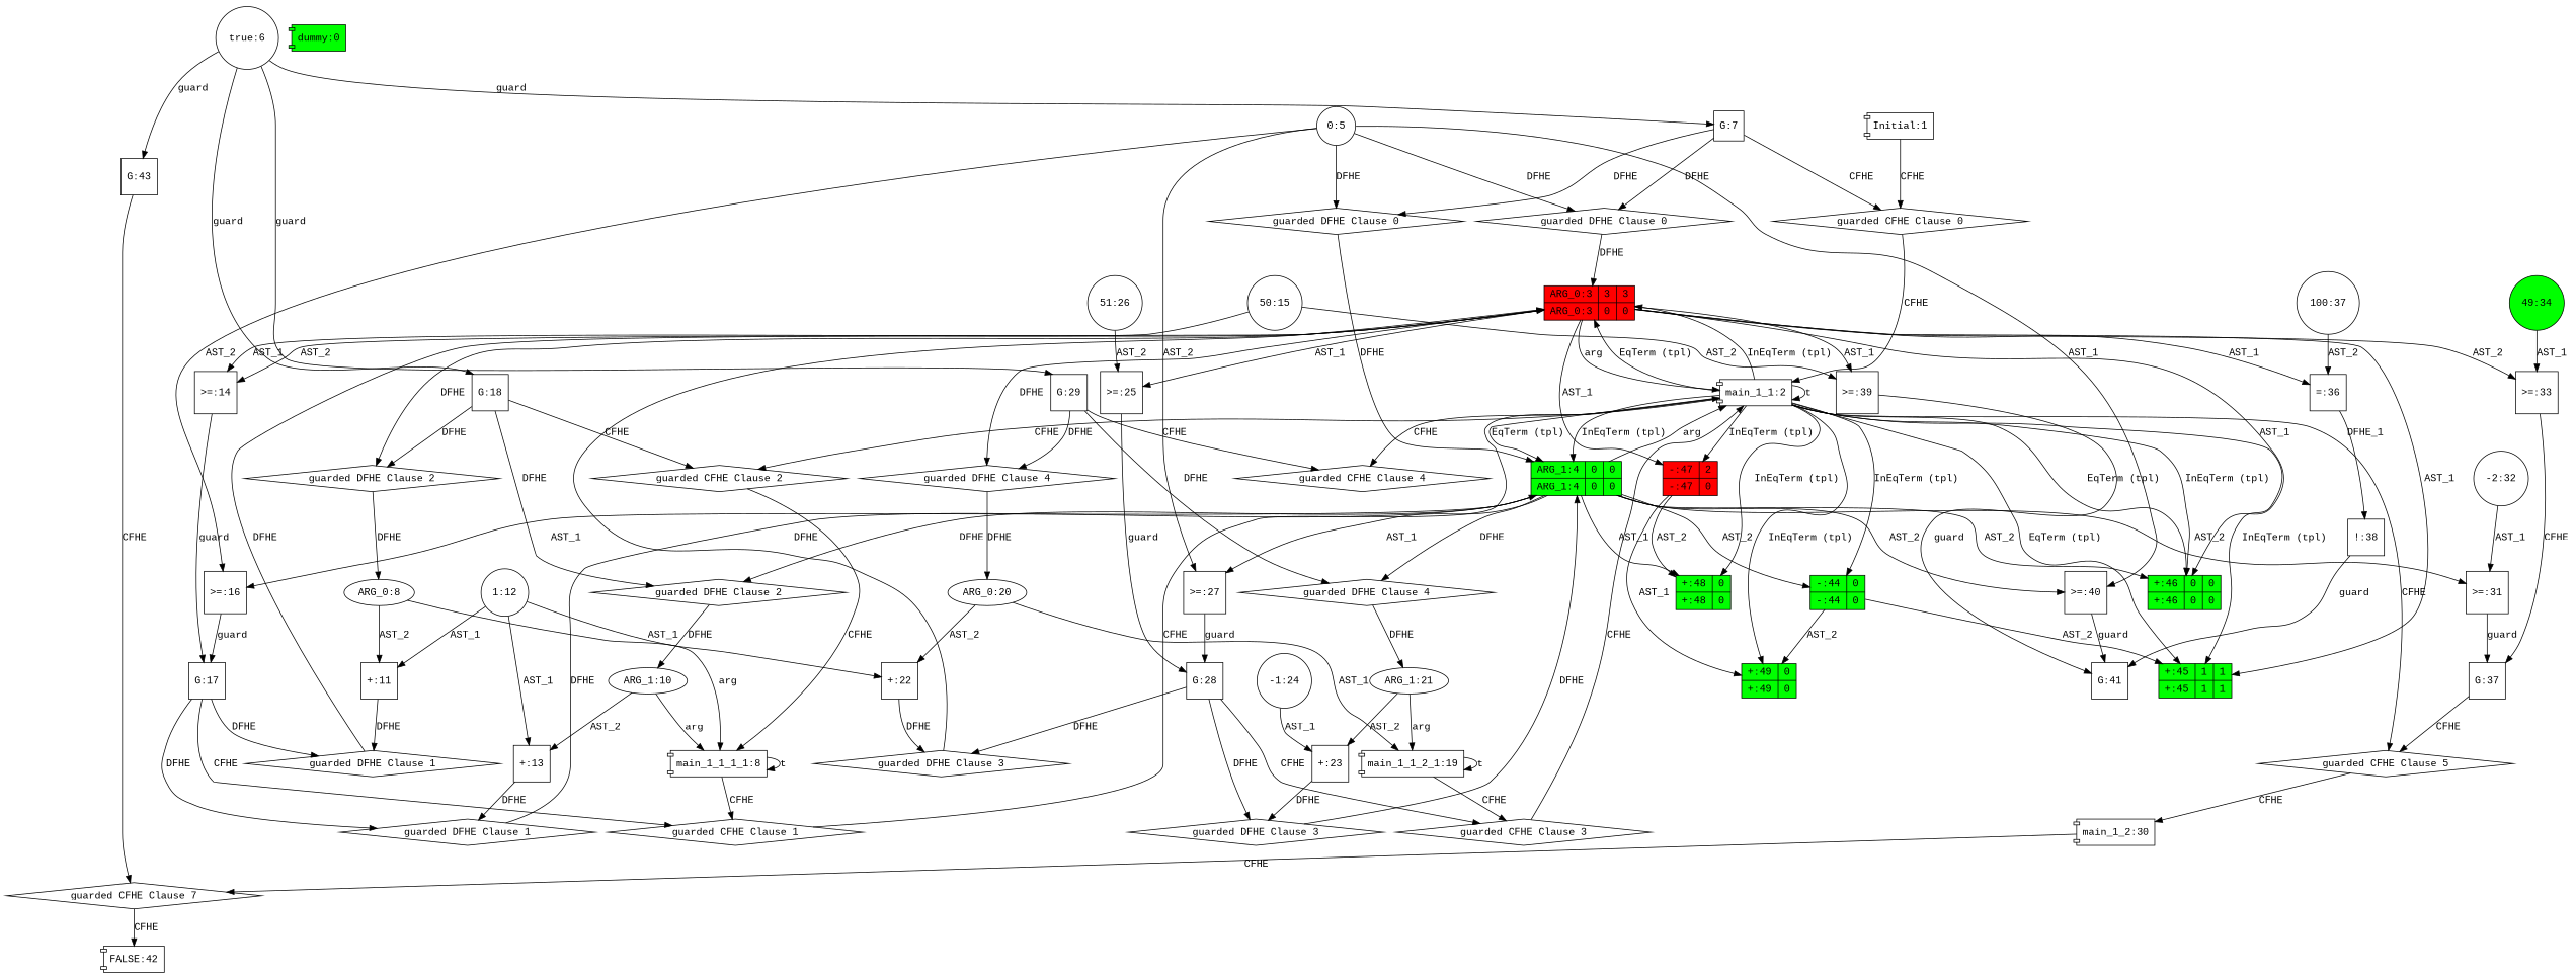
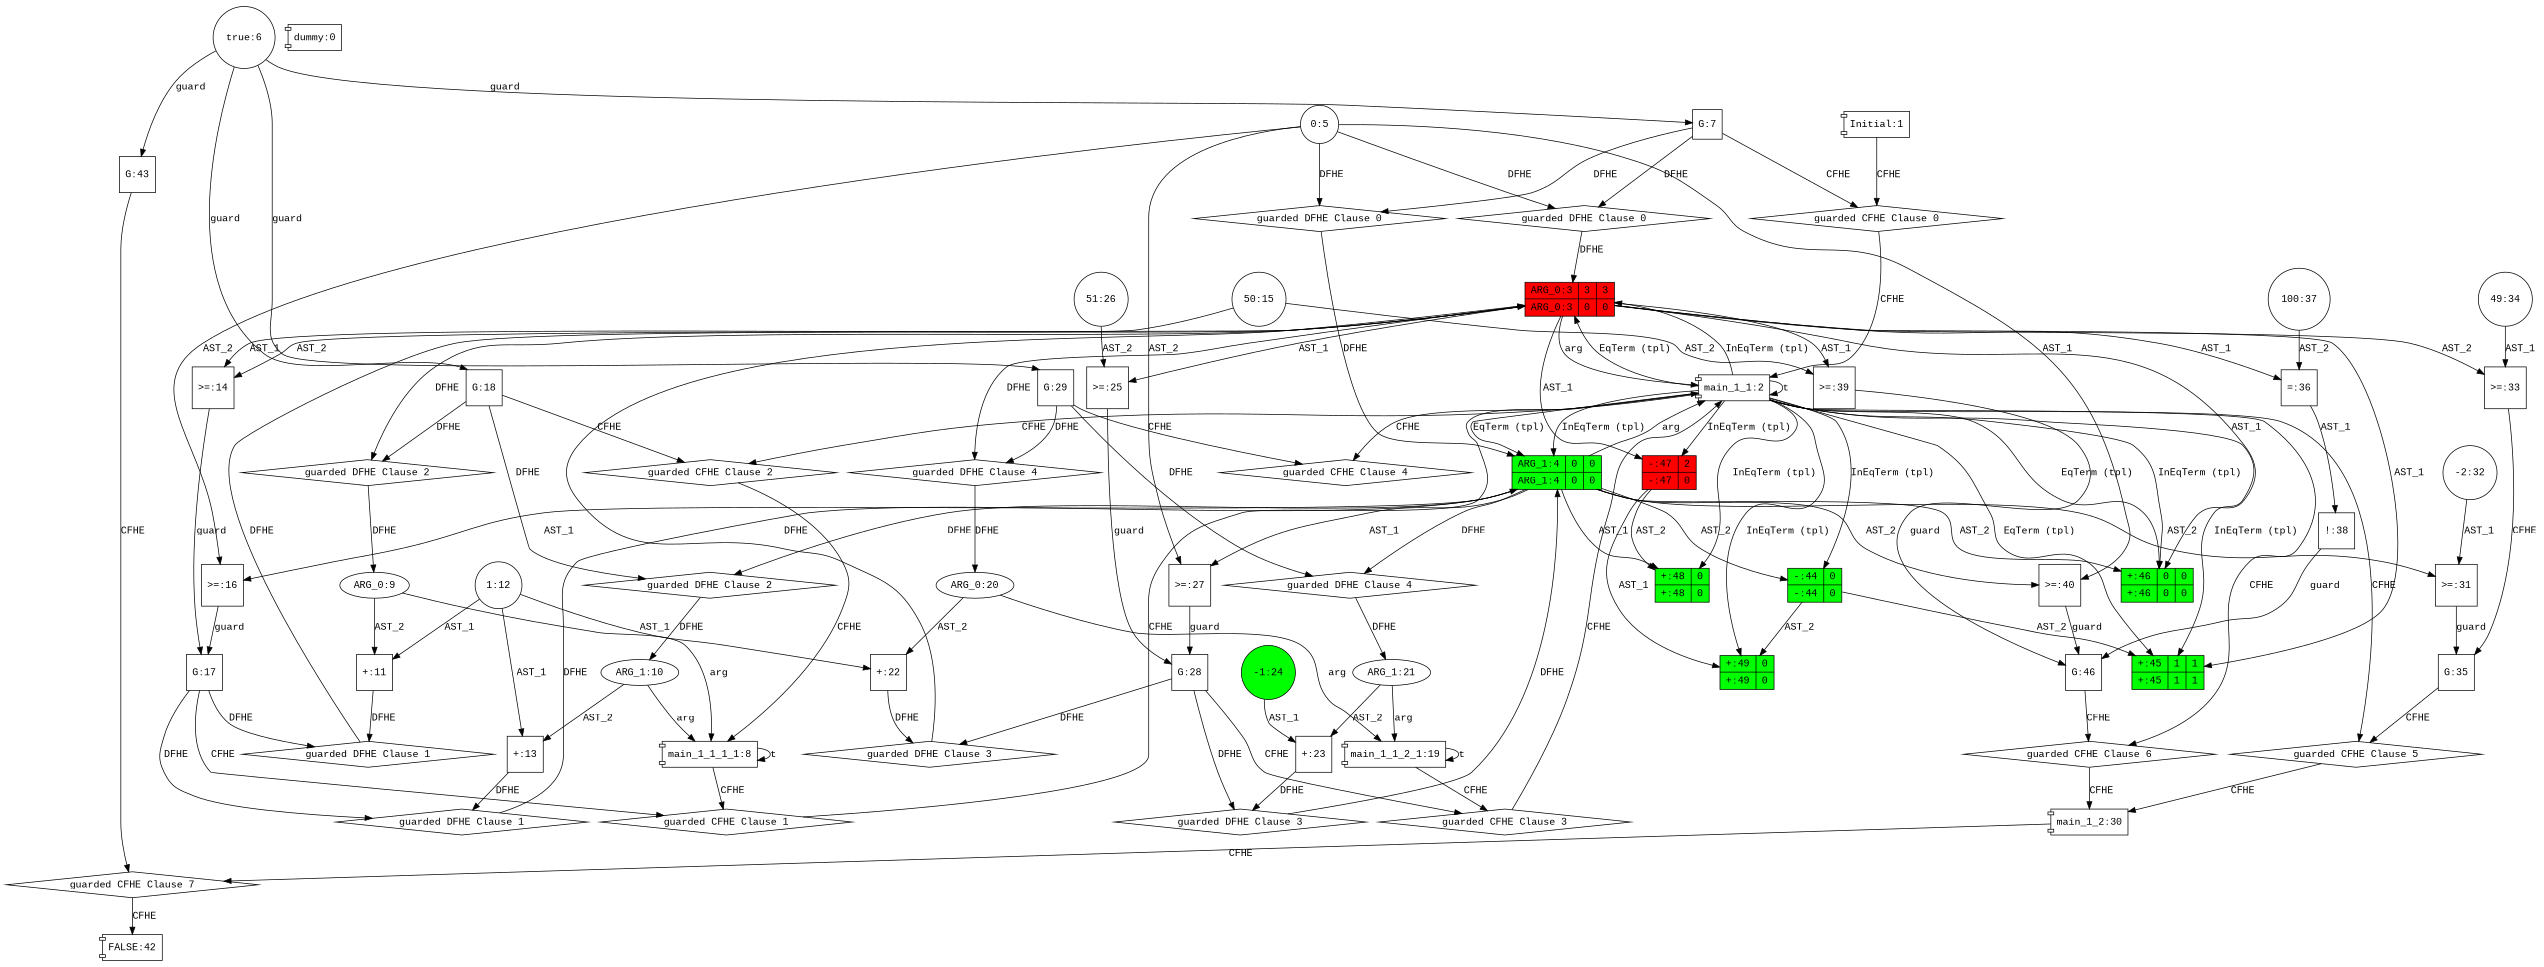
  digraph {
    fontname="Liberation Mono"
    node [color=black fillcolor=white fontname="Liberation Mono" shape=square style=filled]
    edge [fontname="Liberation Mono"]
    n1 [fillcolor=red label="{{ARG_0:3|3|3}|{ARG_0:3|0|0}}" shape=record]
    n2 [label="main_1_1:2" nodeName=CONTROLN_0 shape=component]
    n3 [label=">=:14" nodeName=">=_14"]
    n4 [label="guarded DFHE Clause 2" nodeName=DFHE_4 shape=diamond color="" fillcolor="" style=""]
    n5 [label=">=:25" nodeName=">=_25"]
    n6 [label="guarded DFHE Clause 4" nodeName=DFHE_8 shape=diamond color="" fillcolor="" style=""]
    n7 [label=">=:33" nodeName=">=_33"]
    n8 [label="=:36" nodeName="=_36"]
    n9 [label=">=:39" nodeName=">=_39"]
    n10 [fillcolor=green label="{{+:45|1|1}|{+:45|1|1}}" shape=record]
    n11 [fillcolor=green label="{{+:46|0|0}|{+:46|0|0}}" shape=record]
    n12 [fillcolor=red label="{{-:47|2}|{-:47|0}}" shape=record]
    n13 [fillcolor=green label="{{ARG_1:4|0|0}|{ARG_1:4|0|0}}" shape=record]
    n14 [label="guarded CFHE Clause 2" nodeName=CFHE_2 shape=diamond color="" fillcolor="" style=""]
    n15 [label="guarded CFHE Clause 4" nodeName=CFHE_4 shape=diamond color="" fillcolor="" style=""]
    n16 [label="guarded CFHE Clause 5" nodeName=CFHE_5 shape=diamond color="" fillcolor="" style=""]
+   n17 [label="guarded CFHE Clause 6" nodeName=CFHE_6 shape=diamond color="" fillcolor="" style=""]
    n18 [fillcolor=green label="{{-:44|0}|{-:44|0}}" shape=record]
    n19 [fillcolor=green label="{{+:48|0}|{+:48|0}}" shape=record]
    n20 [fillcolor=green label="{{+:49|0}|{+:49|0}}" shape=record]
    n21 [label="G:17" nodeName=guard_17]
-   n22 [label="ARG_0:8" nodeName=predicateArgument2 shape=ellipse]
+   n22 [label="ARG_0:9" nodeName=predicateArgument2 shape=ellipse]
    n23 [label="G:28" nodeName=guard_28]
    n24 [label="ARG_0:20" nodeName=predicateArgument4 shape=ellipse]
-   n25 [label="G:37" nodeName=guard_35]
+   n25 [label="G:35" nodeName=guard_35]
    n26 [label="!:38" nodeName="!_38"]
-   n27 [label="G:41" nodeName=guard_41]
+   n27 [label="G:46" nodeName=guard_41]
    n28 [label=">=:16" nodeName=">=_16"]
    n29 [label="guarded DFHE Clause 2" nodeName=DFHE_5 shape=diamond color="" fillcolor="" style=""]
    n30 [label=">=:27" nodeName=">=_27"]
    n31 [label="guarded DFHE Clause 4" nodeName=DFHE_9 shape=diamond color="" fillcolor="" style=""]
    n32 [label=">=:31" nodeName=">=_31"]
    n33 [label=">=:40" nodeName=">=_40"]
    n34 [label="main_1_1_1_1:8" nodeName=CONTROLN_1 shape=component]
    n35 [label="main_1_2:30" nodeName=CONTROLN_3 shape=component]
    n36 [label="ARG_1:10" nodeName=predicateArgument3 shape=ellipse]
    n37 [label="ARG_1:21" nodeName=predicateArgument5 shape=ellipse]
    n38 [label="guarded CFHE Clause 0" nodeName=CFHE_0 shape=diamond color="" fillcolor="" style=""]
    n39 [label="guarded DFHE Clause 0" nodeName=DFHE_0 shape=diamond color="" fillcolor="" style=""]
    n40 [label="guarded DFHE Clause 0" nodeName=DFHE_1 shape=diamond color="" fillcolor="" style=""]
    n41 [label="true:6" nodeName=true_6 shape=circle]
    n42 [label="G:7" nodeName=guard_7]
    n43 [label="G:18" nodeName=guard_18]
    n44 [label="G:29" nodeName=guard_29]
    n45 [label="G:43" nodeName=guard_43]
    n46 [label="guarded CFHE Clause 7" nodeName=CFHE_7 shape=diamond color="" fillcolor="" style=""]
    n47 [label="Initial:1" nodeName=Initial shape=component]
    n48 [label="0:5" nodeName="0_5" shape=circle]
    n49 [label="guarded CFHE Clause 1" nodeName=CFHE_1 shape=diamond color="" fillcolor="" style=""]
    n50 [label="+:11" nodeName="+_11"]
    n51 [label="guarded DFHE Clause 1" nodeName=DFHE_2 shape=diamond color="" fillcolor="" style=""]
    n52 [label="+:13" nodeName="+_13"]
    n53 [label="guarded DFHE Clause 1" nodeName=DFHE_3 shape=diamond color="" fillcolor="" style=""]
    n54 [label="1:12" nodeName="1_12" shape=circle]
    n55 [label="+:22" nodeName="+_22"]
    n56 [label="guarded DFHE Clause 3" nodeName=DFHE_6 shape=diamond color="" fillcolor="" style=""]
    n57 [label="50:15" nodeName="50_15" shape=circle]
    n58 [label="guarded CFHE Clause 3" nodeName=CFHE_3 shape=diamond color="" fillcolor="" style=""]
    n59 [label="main_1_1_2_1:19" nodeName=CONTROLN_2 shape=component]
    n60 [label="+:23" nodeName="+_23"]
    n61 [label="guarded DFHE Clause 3" nodeName=DFHE_7 shape=diamond color="" fillcolor="" style=""]
-   n62 [label="-1:24" nodeName="-1_24" shape=circle]
+   n62 [fillcolor=green label="-1:24" nodeName="-1_24" shape=circle]
    n63 [label="51:26" nodeName="51_26" shape=circle]
    n64 [label="-2:32" nodeName="-2_32" shape=circle]
-   n65 [fillcolor=green label="49:34" nodeName="49_34" shape=circle]
+   n65 [label="49:34" nodeName="49_34" shape=circle]
    n66 [label="FALSE:42" nodeName=FALSE shape=component]
    n67 [label="100:37" nodeName="100_37" shape=circle]
-   n68 [fillcolor=green label="dummy:0" nodeName=dummy shape=component]
+   n68 [label="dummy:0" nodeName=dummy shape=component]
    n1 -> n2 [label=arg]
    n1 -> n3 [label=AST_2]
    n1 -> n4 [label=DFHE]
    n1 -> n5 [label=AST_1]
    n1 -> n6 [label=DFHE]
    n1 -> n7 [label=AST_2]
    n1 -> n8 [label=AST_1]
    n1 -> n9 [label=AST_1]
    n1 -> n10 [label=AST_1]
    n1 -> n11 [label=AST_1]
    n1 -> n12 [label=AST_1]
    n2 -> n1 [label="EqTerm (tpl)"]
    n2 -> n1 [label="InEqTerm (tpl)"]
    n2 -> n2 [label=t]
    n2 -> n10 [label="EqTerm (tpl)"]
    n2 -> n10 [label="InEqTerm (tpl)"]
    n2 -> n11 [label="EqTerm (tpl)"]
    n2 -> n11 [label="InEqTerm (tpl)"]
    n2 -> n12 [label="InEqTerm (tpl)"]
    n2 -> n13 [label="EqTerm (tpl)"]
    n2 -> n13 [label="InEqTerm (tpl)"]
    n2 -> n14 [label=CFHE]
    n2 -> n15 [label=CFHE]
    n2 -> n16 [label=CFHE]
+   n2 -> n17 [label=CFHE]
    n2 -> n18 [label="InEqTerm (tpl)"]
    n2 -> n19 [label="InEqTerm (tpl)"]
    n2 -> n20 [label="InEqTerm (tpl)"]
    n3 -> n21 [label=guard]
    n4 -> n22 [label=DFHE]
    n5 -> n23 [label=guard]
    n6 -> n24 [label=DFHE]
    n7 -> n25 [label=CFHE]
-   n8 -> n26 [label=DFHE_1]
+   n8 -> n26 [label=AST_1]
    n9 -> n27 [label=guard]
    n12 -> n19 [label=AST_2]
    n12 -> n20 [label=AST_1]
    n13 -> n2 [label=arg]
    n13 -> n11 [label=AST_2]
    n13 -> n18 [label=AST_2]
    n13 -> n19 [label=AST_1]
    n13 -> n28 [label=AST_1]
    n13 -> n29 [label=DFHE]
    n13 -> n30 [label=AST_1]
    n13 -> n31 [label=DFHE]
    n13 -> n32 [label=AST_2]
    n13 -> n33 [label=AST_2]
    n14 -> n34 [label=CFHE]
    n16 -> n35 [label=CFHE]
+   n17 -> n35 [label=CFHE]
    n18 -> n10 [label=AST_2]
    n18 -> n20 [label=AST_2]
    n21 -> n49 [label=CFHE]
    n21 -> n51 [label=DFHE]
    n21 -> n53 [label=DFHE]
    n22 -> n34 [label=arg]
    n22 -> n50 [label=AST_2]
    n23 -> n56 [label=DFHE]
    n23 -> n58 [label=CFHE]
    n23 -> n61 [label=DFHE]
    n24 -> n55 [label=AST_2]
-   n24 -> n59 [label=AST_1]
+   n24 -> n59 [label=arg]
    n25 -> n16 [label=CFHE]
    n26 -> n27 [label=guard]
+   n27 -> n17 [label=CFHE]
    n28 -> n21 [label=guard]
    n29 -> n36 [label=DFHE]
    n30 -> n23 [label=guard]
    n31 -> n37 [label=DFHE]
    n32 -> n25 [label=guard]
    n33 -> n27 [label=guard]
    n34 -> n34 [label=t]
    n34 -> n49 [label=CFHE]
    n35 -> n46 [label=CFHE]
    n36 -> n34 [label=arg]
    n36 -> n52 [label=AST_2]
    n37 -> n59 [label=arg]
    n37 -> n60 [label=AST_2]
    n38 -> n2 [label=CFHE]
    n39 -> n1 [label=DFHE]
    n40 -> n13 [label=DFHE]
    n41 -> n42 [label=guard]
    n41 -> n43 [label=guard]
    n41 -> n44 [label=guard]
    n41 -> n45 [label=guard]
    n42 -> n38 [label=CFHE]
    n42 -> n39 [label=DFHE]
    n42 -> n40 [label=DFHE]
    n43 -> n4 [label=DFHE]
    n43 -> n14 [label=CFHE]
    n43 -> n29 [label=DFHE]
    n44 -> n6 [label=DFHE]
    n44 -> n15 [label=CFHE]
    n44 -> n31 [label=DFHE]
    n45 -> n46 [label=CFHE]
    n46 -> n66 [label=CFHE]
    n47 -> n38 [label=CFHE]
    n48 -> n28 [label=AST_2]
    n48 -> n30 [label=AST_2]
    n48 -> n33 [label=AST_1]
    n48 -> n39 [label=DFHE]
    n48 -> n40 [label=DFHE]
    n49 -> n2 [label=CFHE]
    n50 -> n51 [label=DFHE]
    n51 -> n1 [label=DFHE]
    n52 -> n53 [label=DFHE]
    n53 -> n13 [label=DFHE]
    n54 -> n50 [label=AST_1]
    n54 -> n52 [label=AST_1]
    n54 -> n55 [label=AST_1]
    n55 -> n56 [label=DFHE]
    n56 -> n1 [label=DFHE]
    n57 -> n3 [label=AST_1]
    n57 -> n9 [label=AST_2]
    n58 -> n2 [label=CFHE]
    n59 -> n58 [label=CFHE]
    n59 -> n59 [label=t]
    n60 -> n61 [label=DFHE]
    n61 -> n13 [label=DFHE]
    n62 -> n60 [label=AST_1]
    n63 -> n5 [label=AST_2]
    n64 -> n32 [label=AST_1]
    n65 -> n7 [label=AST_1]
    n67 -> n8 [label=AST_2]
  }
